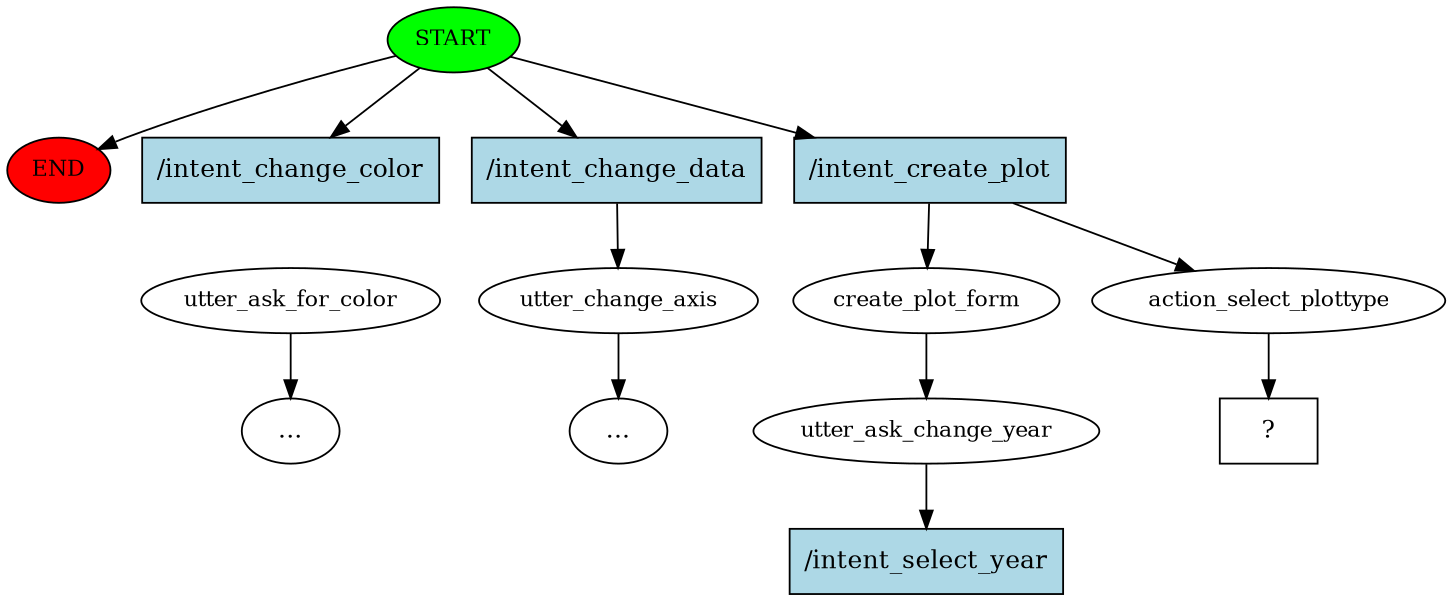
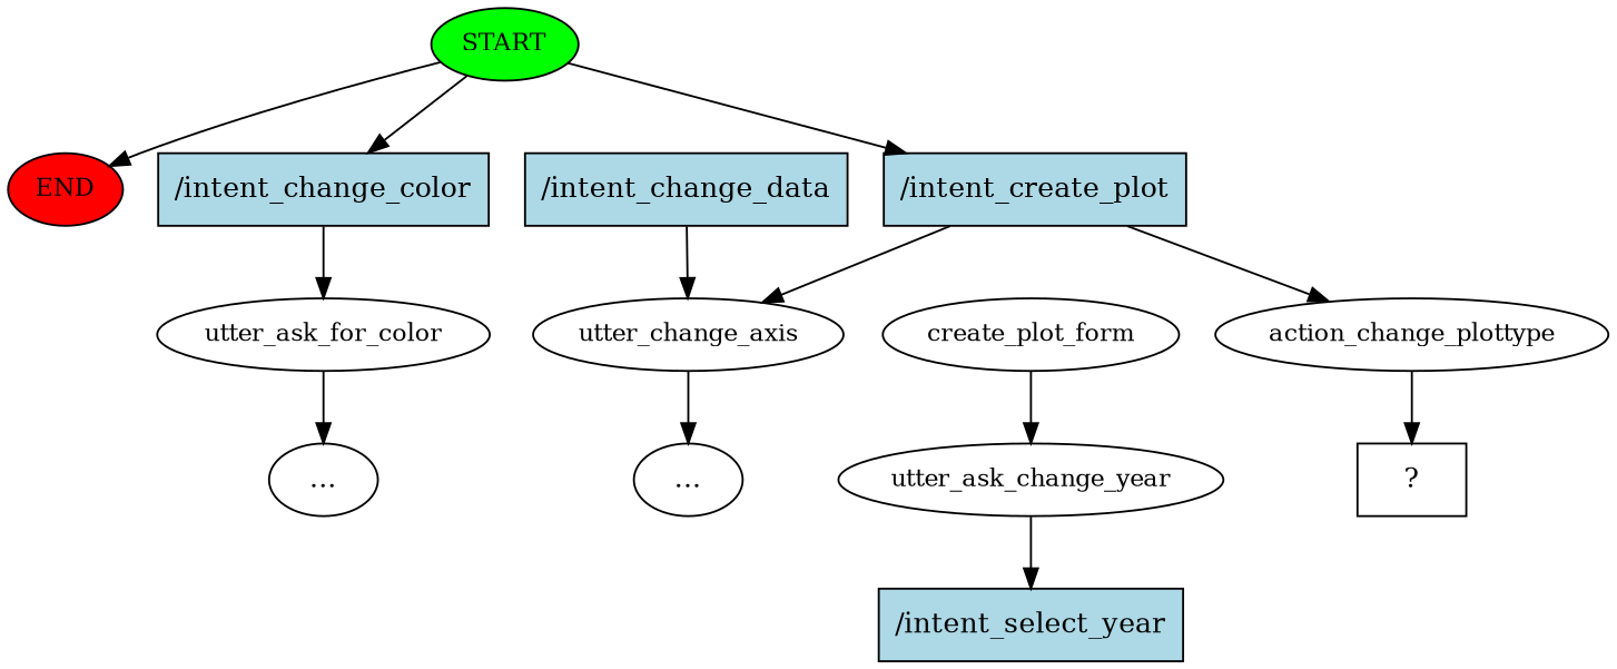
  digraph {
    n1 [fillcolor=green fontsize=12 label=START style=filled]
    n2 [fillcolor=red fontsize=12 label=END style=filled]
    n3 [fillcolor=lightblue label="/intent_change_color" shape=rect style=filled]
    n4 [fillcolor=lightblue label="/intent_change_data" shape=rect style=filled]
    n5 [fillcolor=lightblue label="/intent_create_plot" shape=rect style=filled]
    n6 [fontsize=12 label=utter_ask_for_color]
    n7 [fontsize=12 label=utter_change_axis]
    n8 [fontsize=12 label=create_plot_form]
-   n9 [fontsize=12 label=action_select_plottype]
+   n9 [fontsize=12 label=action_change_plottype]
    n10 [label="..."]
    n11 [label="..."]
    n12 [fontsize=12 label=utter_ask_change_year]
    n13 [fillcolor=lightblue label="/intent_select_year" shape=rect style=filled]
    n14 [label="  ?  " shape=rect]
    n1 -> n2
    n1 -> n3
-   n1 -> n4
    n1 -> n5
+   n3 -> n6
    n4 -> n7
-   n5 -> n8
+   n5 -> n7
    n5 -> n9
    n6 -> n10
    n7 -> n11
    n8 -> n12
    n9 -> n14
    n12 -> n13
  }
